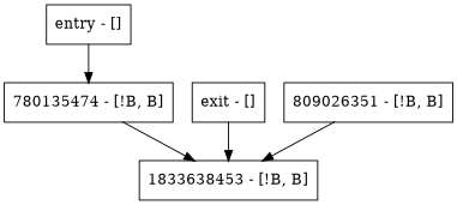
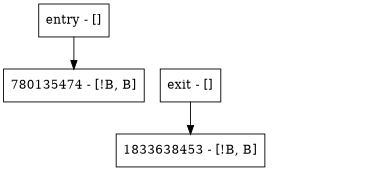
  digraph {
    node [shape=record]
    n1 [label="entry - []"]
    n2 [label="780135474 - [!B, B]"]
    n3 [label="1833638453 - [!B, B]"]
    n4 [label="exit - []"]
-   n5 [label="809026351 - [!B, B]"]
    n1 -> n2
-   n2 -> n3
    n4 -> n3
-   n5 -> n3
  }
